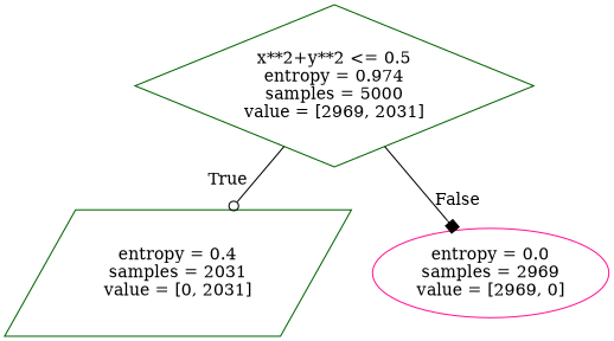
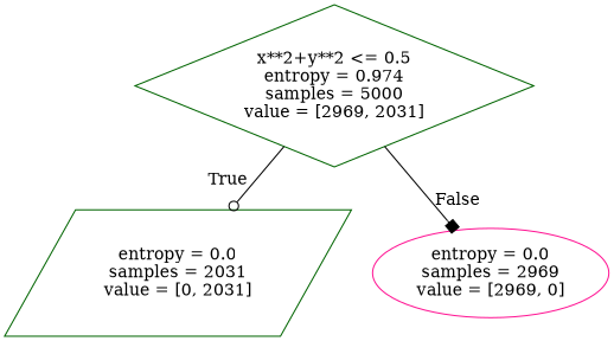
  digraph {
    node [color=darkgreen]
    edge [labeldistance=2.5]
    n1 [label="x**2+y**2 <= 0.5\nentropy = 0.974\nsamples = 5000\nvalue = [2969, 2031]" shape=diamond]
-   n2 [label="entropy = 0.4\nsamples = 2031\nvalue = [0, 2031]" shape=parallelogram]
+   n2 [label="entropy = 0.0\nsamples = 2031\nvalue = [0, 2031]" shape=parallelogram]
    n3 [label="entropy = 0.0\nsamples = 2969\nvalue = [2969, 0]" shape=ellipse color=deeppink]
    n1 -> n2 [headlabel=True labelangle=45 arrowhead=odot]
    n1 -> n3 [headlabel=False labelangle=-45 arrowhead=box]
  }
